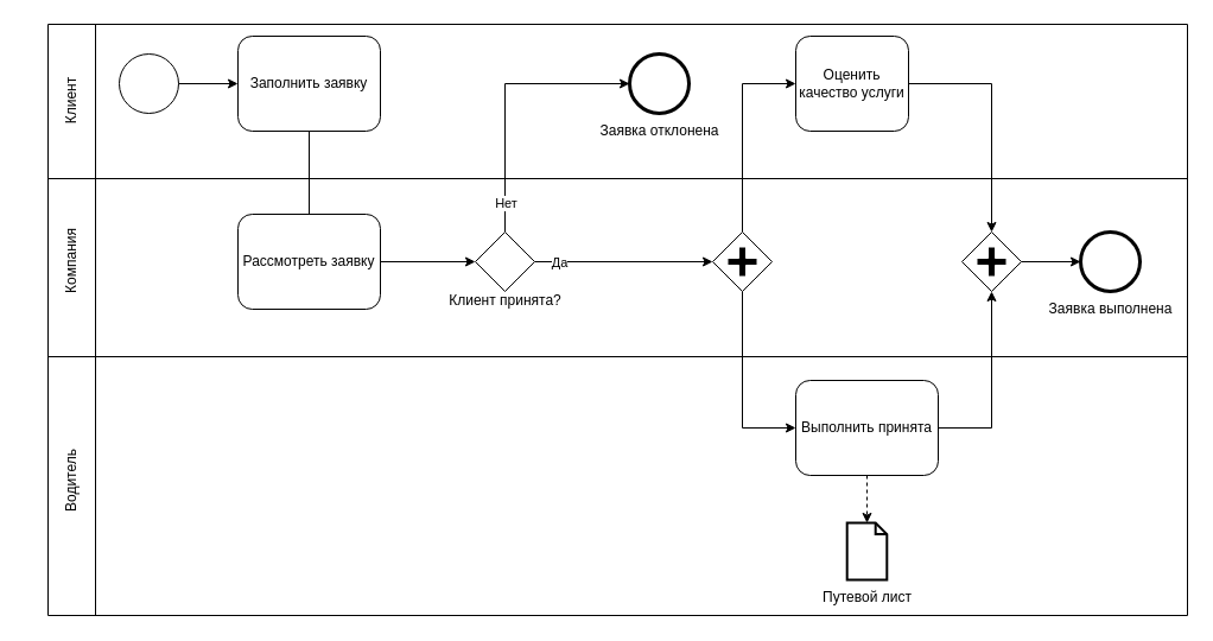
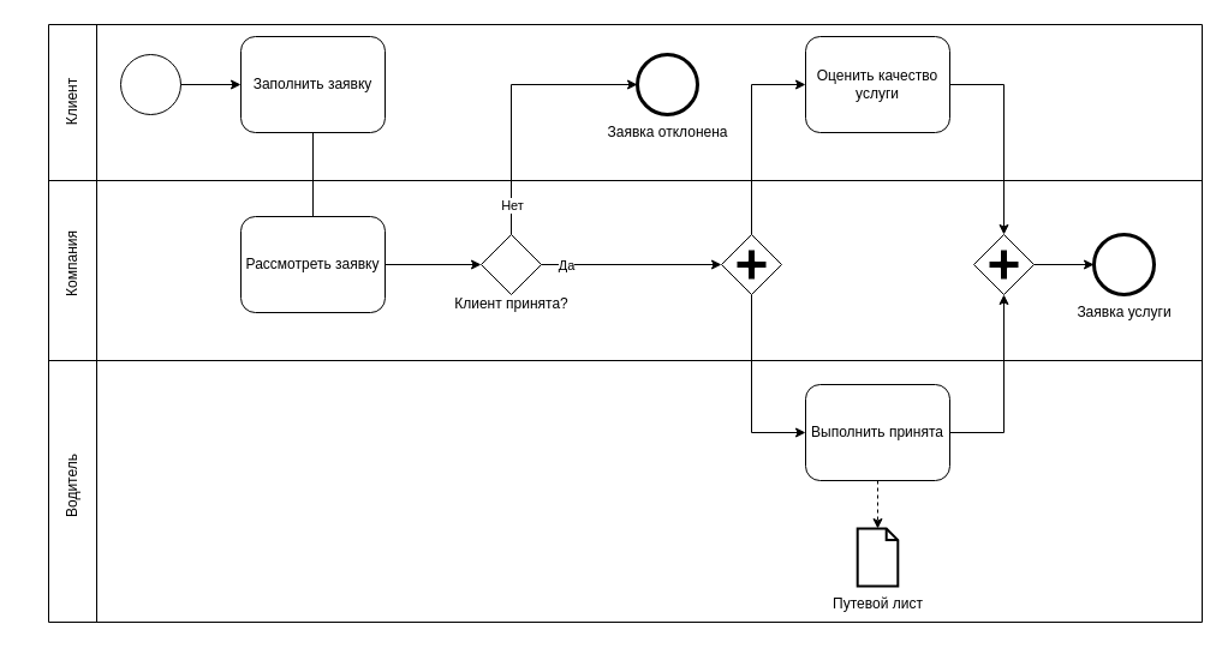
  <mxCell id="0" />
  <mxCell id="1" parent="0" />
  <mxCell id="2" value="" style="shape=mxgraph.bpmn.shape;html=1;verticalLabelPosition=bottom;labelBackgroundColor=#ffffff;verticalAlign=top;perimeter=ellipsePerimeter;outline=standard;symbol=general;" parent="1" vertex="1"><mxGeometry x="100" y="45" width="50" height="50" as="geometry" /></mxCell>
  <mxCell id="3" style="edgeStyle=orthogonalEdgeStyle;rounded=0;orthogonalLoop=1;jettySize=auto;html=1;endArrow=none;" edge="1" parent="1" source="4" target="6"><mxGeometry relative="1" as="geometry" /></mxCell>
  <mxCell id="4" value="Заполнить заявку" style="shape=ext;rounded=1;html=1;whiteSpace=wrap;" parent="1" vertex="1"><mxGeometry x="200" y="30" width="120" height="80" as="geometry" /></mxCell>
  <mxCell id="5" style="edgeStyle=orthogonalEdgeStyle;rounded=0;orthogonalLoop=1;jettySize=auto;html=1;" edge="1" parent="1" source="6" target="13"><mxGeometry relative="1" as="geometry" /></mxCell>
  <mxCell id="6" value="Рассмотреть заявку" style="shape=ext;rounded=1;html=1;whiteSpace=wrap;" parent="1" vertex="1"><mxGeometry x="200" y="180" width="120" height="80" as="geometry" /></mxCell>
  <mxCell id="7" style="edgeStyle=orthogonalEdgeStyle;rounded=0;html=1;jettySize=auto;orthogonalLoop=1;" parent="1" source="2" target="4" edge="1"><mxGeometry relative="1" as="geometry" /></mxCell>
  <mxCell id="8" value="" style="html=1;verticalLabelPosition=bottom;align=center;labelBackgroundColor=#ffffff;verticalAlign=top;strokeWidth=2;strokeColor=#000000;shadow=0;dashed=0;shape=mxgraph.ios7.icons.document;" vertex="1" parent="1"><mxGeometry x="713.2" y="440" width="33.6" height="48" as="geometry" /></mxCell>
  <mxCell id="9" style="edgeStyle=orthogonalEdgeStyle;rounded=0;orthogonalLoop=1;jettySize=auto;html=1;entryX=0;entryY=0.5;entryDx=0;entryDy=0;" edge="1" parent="1" source="13" target="19"><mxGeometry relative="1" as="geometry"><mxPoint x="425" y="110" as="targetPoint" /><Array as="points"><mxPoint x="425" y="70" /></Array></mxGeometry></mxCell>
  <mxCell id="10" value="Нет" style="edgeLabel;html=1;align=center;verticalAlign=middle;resizable=0;points=[];" vertex="1" connectable="0" parent="9"><mxGeometry x="-0.624" y="-1" relative="1" as="geometry"><mxPoint x="-1" y="18" as="offset" /></mxGeometry></mxCell>
  <mxCell id="11" style="edgeStyle=orthogonalEdgeStyle;rounded=0;orthogonalLoop=1;jettySize=auto;html=1;entryX=0;entryY=0.5;entryDx=0;entryDy=0;" edge="1" parent="1" source="13" target="22"><mxGeometry relative="1" as="geometry" /></mxCell>
  <mxCell id="12" value="Да" style="edgeLabel;html=1;align=center;verticalAlign=middle;resizable=0;points=[];" vertex="1" connectable="0" parent="11"><mxGeometry x="-0.773" y="-2" relative="1" as="geometry"><mxPoint x="3" y="-2" as="offset" /></mxGeometry></mxCell>
  <mxCell id="13" value="" style="rhombus;whiteSpace=wrap;html=1;" vertex="1" parent="1"><mxGeometry x="400" y="195" width="50" height="50" as="geometry" /></mxCell>
  <mxCell id="14" style="edgeStyle=orthogonalEdgeStyle;rounded=0;orthogonalLoop=1;jettySize=auto;html=1;entryX=0.5;entryY=0;entryDx=0;entryDy=0;" edge="1" parent="1" source="15" target="24"><mxGeometry relative="1" as="geometry"><mxPoint x="835" y="195" as="targetPoint" /></mxGeometry></mxCell>
- <mxCell id="15" value="Оценить качество услуги" style="shape=ext;rounded=1;html=1;whiteSpace=wrap;" vertex="1" parent="1"><mxGeometry x="670" y="30" width="95" height="80" as="geometry" /></mxCell>
+ <mxCell id="15" value="Оценить качество услуги" style="shape=ext;rounded=1;html=1;whiteSpace=wrap;" vertex="1" parent="1"><mxGeometry x="670" y="30" width="120" height="80" as="geometry" /></mxCell>
  <mxCell id="16" style="edgeStyle=orthogonalEdgeStyle;rounded=0;orthogonalLoop=1;jettySize=auto;html=1;dashed=1;" edge="1" parent="1" source="18" target="8"><mxGeometry relative="1" as="geometry" /></mxCell>
  <mxCell id="17" style="edgeStyle=orthogonalEdgeStyle;rounded=0;orthogonalLoop=1;jettySize=auto;html=1;entryX=0.5;entryY=1;entryDx=0;entryDy=0;" edge="1" parent="1" source="18" target="24"><mxGeometry relative="1" as="geometry"><mxPoint x="835" y="245" as="targetPoint" /></mxGeometry></mxCell>
  <mxCell id="18" value="Выполнить принята" style="shape=ext;rounded=1;html=1;whiteSpace=wrap;" vertex="1" parent="1"><mxGeometry x="670" y="320" width="120" height="80" as="geometry" /></mxCell>
  <mxCell id="19" value="" style="shape=mxgraph.bpmn.shape;html=1;verticalLabelPosition=bottom;labelBackgroundColor=#ffffff;verticalAlign=top;perimeter=ellipsePerimeter;outline=end;symbol=general;" vertex="1" parent="1"><mxGeometry x="530" y="45" width="50" height="50" as="geometry" /></mxCell>
  <mxCell id="20" style="edgeStyle=orthogonalEdgeStyle;rounded=0;orthogonalLoop=1;jettySize=auto;html=1;entryX=0;entryY=0.5;entryDx=0;entryDy=0;" edge="1" parent="1" source="22" target="15"><mxGeometry relative="1" as="geometry"><Array as="points"><mxPoint x="625" y="70" /></Array></mxGeometry></mxCell>
  <mxCell id="21" style="edgeStyle=orthogonalEdgeStyle;rounded=0;orthogonalLoop=1;jettySize=auto;html=1;entryX=0;entryY=0.5;entryDx=0;entryDy=0;" edge="1" parent="1" source="22" target="18"><mxGeometry relative="1" as="geometry"><Array as="points"><mxPoint x="625" y="360" /></Array></mxGeometry></mxCell>
  <mxCell id="22" value="" style="shape=mxgraph.bpmn.shape;html=1;verticalLabelPosition=bottom;labelBackgroundColor=#ffffff;verticalAlign=top;perimeter=rhombusPerimeter;background=gateway;outline=none;symbol=parallelGw;" vertex="1" parent="1"><mxGeometry x="600" y="195" width="50" height="50" as="geometry" /></mxCell>
  <mxCell id="23" style="edgeStyle=orthogonalEdgeStyle;rounded=0;orthogonalLoop=1;jettySize=auto;html=1;" edge="1" parent="1" source="24" target="25"><mxGeometry relative="1" as="geometry" /></mxCell>
  <mxCell id="24" value="" style="shape=mxgraph.bpmn.shape;html=1;verticalLabelPosition=bottom;labelBackgroundColor=#ffffff;verticalAlign=top;perimeter=rhombusPerimeter;background=gateway;outline=none;symbol=parallelGw;" vertex="1" parent="1"><mxGeometry x="810" y="195" width="50" height="50" as="geometry" /></mxCell>
  <mxCell id="25" value="" style="shape=mxgraph.bpmn.shape;html=1;verticalLabelPosition=bottom;labelBackgroundColor=#ffffff;verticalAlign=top;perimeter=ellipsePerimeter;outline=end;symbol=general;" vertex="1" parent="1"><mxGeometry x="910" y="195" width="50" height="50" as="geometry" /></mxCell>
  <mxCell id="26" value="Клиент принята?" style="text;html=1;align=center;verticalAlign=middle;resizable=0;points=[];autosize=1;strokeColor=none;fillColor=none;" vertex="1" parent="1"><mxGeometry x="365" y="238" width="120" height="30" as="geometry" /></mxCell>
  <mxCell id="27" value="Заявка отклонена" style="text;html=1;align=center;verticalAlign=middle;resizable=0;points=[];autosize=1;strokeColor=none;fillColor=none;" vertex="1" parent="1"><mxGeometry x="495" y="95" width="120" height="30" as="geometry" /></mxCell>
  <mxCell id="28" value="Путевой лист" style="text;html=1;align=center;verticalAlign=middle;resizable=0;points=[];autosize=1;strokeColor=none;fillColor=none;" vertex="1" parent="1"><mxGeometry x="680" y="488" width="100" height="30" as="geometry" /></mxCell>
- <mxCell id="29" value="Заявка выполнена" style="text;html=1;align=center;verticalAlign=middle;resizable=0;points=[];autosize=1;strokeColor=none;fillColor=none;" vertex="1" parent="1"><mxGeometry x="870" y="245" width="130" height="30" as="geometry" /></mxCell>
+ <mxCell id="29" value="Заявка услуги" style="text;html=1;align=center;verticalAlign=middle;resizable=0;points=[];autosize=1;strokeColor=none;fillColor=none;" vertex="1" parent="1"><mxGeometry x="870" y="245" width="130" height="30" as="geometry" /></mxCell>
  <mxCell id="30" value="" style="endArrow=none;html=1;rounded=0;" edge="1" parent="1"><mxGeometry width="50" height="50" relative="1" as="geometry"><mxPoint x="40" y="20" as="sourcePoint" /><mxPoint x="1000" y="20" as="targetPoint" /></mxGeometry></mxCell>
  <mxCell id="31" value="" style="endArrow=none;html=1;rounded=0;" edge="1" parent="1"><mxGeometry width="50" height="50" relative="1" as="geometry"><mxPoint x="40" y="150" as="sourcePoint" /><mxPoint x="1000" y="150" as="targetPoint" /></mxGeometry></mxCell>
  <mxCell id="32" value="" style="endArrow=none;html=1;rounded=0;" edge="1" parent="1"><mxGeometry width="50" height="50" relative="1" as="geometry"><mxPoint x="40" y="300" as="sourcePoint" /><mxPoint x="1000" y="300" as="targetPoint" /></mxGeometry></mxCell>
  <mxCell id="33" value="" style="endArrow=none;html=1;rounded=0;" edge="1" parent="1"><mxGeometry width="50" height="50" relative="1" as="geometry"><mxPoint x="40" y="518" as="sourcePoint" /><mxPoint x="1000" y="518" as="targetPoint" /></mxGeometry></mxCell>
  <mxCell id="34" value="" style="endArrow=none;html=1;rounded=0;" edge="1" parent="1"><mxGeometry width="50" height="50" relative="1" as="geometry"><mxPoint x="40" y="20" as="sourcePoint" /><mxPoint x="40" y="518" as="targetPoint" /></mxGeometry></mxCell>
  <mxCell id="35" value="" style="endArrow=none;html=1;rounded=0;" edge="1" parent="1"><mxGeometry width="50" height="50" relative="1" as="geometry"><mxPoint x="80" y="20" as="sourcePoint" /><mxPoint x="80" y="518" as="targetPoint" /></mxGeometry></mxCell>
  <mxCell id="36" value="" style="endArrow=none;html=1;rounded=0;" edge="1" parent="1"><mxGeometry width="50" height="50" relative="1" as="geometry"><mxPoint x="1000" y="20" as="sourcePoint" /><mxPoint x="1000" y="518" as="targetPoint" /></mxGeometry></mxCell>
  <mxCell id="37" value="Клиент" style="text;html=1;align=center;verticalAlign=middle;resizable=0;points=[];autosize=1;strokeColor=none;fillColor=none;rotation=-90;" vertex="1" parent="1"><mxGeometry x="30" y="70" width="60" height="30" as="geometry" /></mxCell>
  <mxCell id="38" value="Компания" style="text;html=1;align=center;verticalAlign=middle;resizable=0;points=[];autosize=1;strokeColor=none;fillColor=none;rotation=-90;" vertex="1" parent="1"><mxGeometry x="20" y="205" width="80" height="30" as="geometry" /></mxCell>
  <mxCell id="39" value="Водитель" style="text;html=1;align=center;verticalAlign=middle;resizable=0;points=[];autosize=1;strokeColor=none;fillColor=none;rotation=-90;" vertex="1" parent="1"><mxGeometry x="20" y="390" width="80" height="30" as="geometry" /></mxCell>
